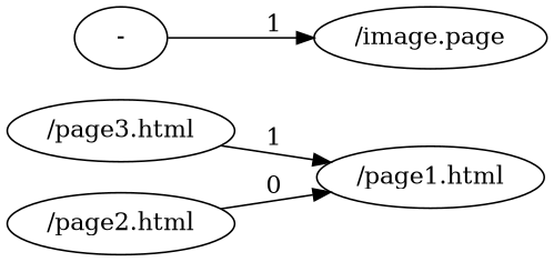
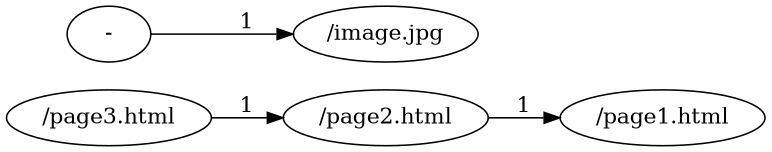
  digraph {
    rankdir=LR
    "/page3.html"
    "/page2.html"
    "/page1.html"
    "-"
-   "/image.jpg" [label="/image.page"]
-   "/page3.html" -> "/page1.html" [label=1]
-   "/page2.html" -> "/page1.html" [label=0]
+   "/image.jpg"
+   "/page3.html" -> "/page2.html" [label=1]
+   "/page2.html" -> "/page1.html" [label=1]
    "-" -> "/image.jpg" [label=1]
  }
